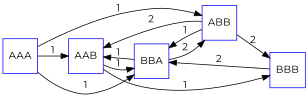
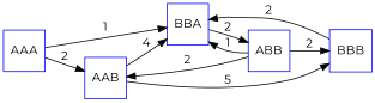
  digraph {
    fontname=Montserrat
    rankdir=LR
    node [color=blue fontname=Montserrat shape=square]
    edge [fontname=Montserrat]
    n1 [label=AAA]
    n2 [label=AAB]
    n3 [label=ABB]
    n4 [label=BBA]
    n5 [label=BBB]
-   n1 -> n2 [label=1]
-   n1 -> n3 [label=1]
+   n1 -> n2 [label=2]
    n1 -> n4 [label=1]
-   n2 -> n4 [label=1]
-   n2 -> n5 [label=1]
+   n2 -> n4 [label=4]
+   n2 -> n5 [label=5]
    n3 -> n2 [label=2]
    n3 -> n4 [label=1]
    n3 -> n5 [label=2]
-   n4 -> n2 [label=1]
    n4 -> n3 [label=2]
    n5 -> n4 [label=2]
  }
